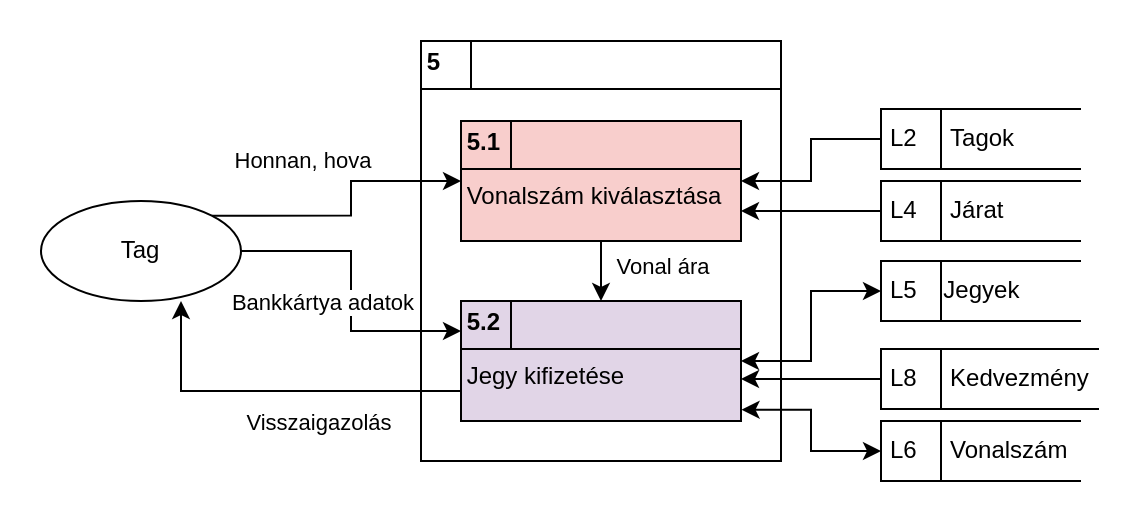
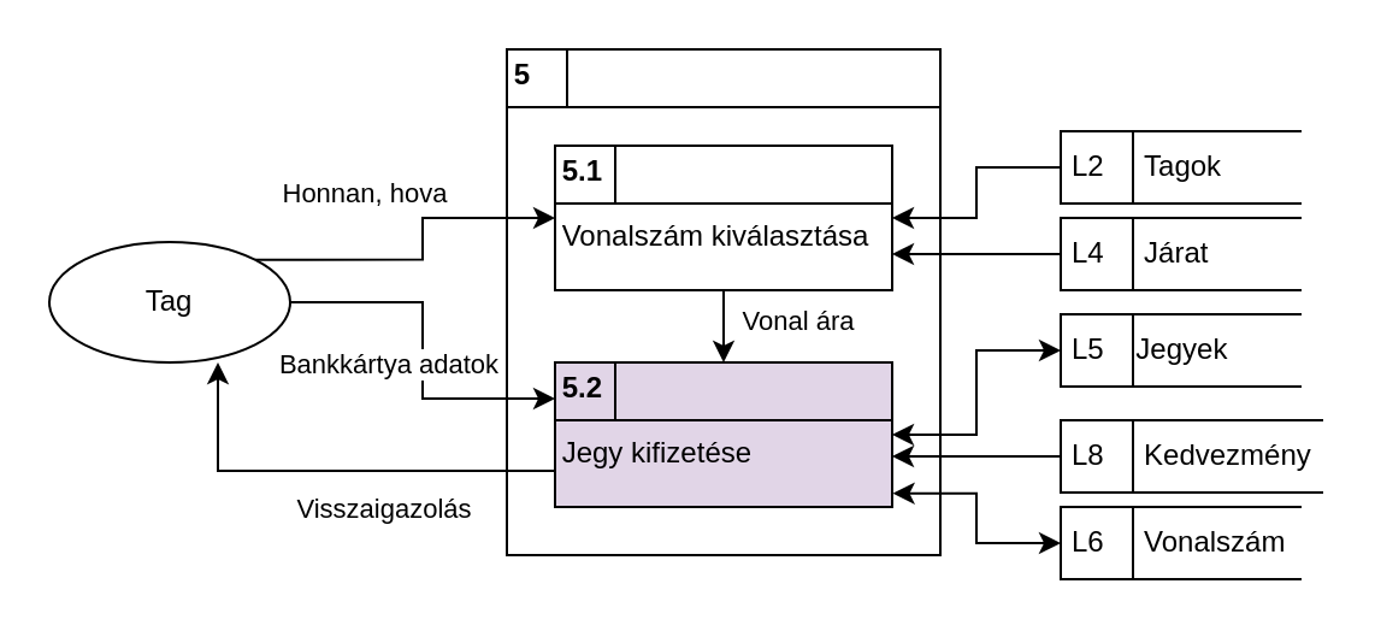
  <mxCell id="0" />
  <mxCell id="1" parent="0" />
  <mxCell id="2" value="&lt;p style=&quot;margin: 4px 0px 0px;&quot;&gt;&lt;b&gt;&amp;nbsp;5&lt;/b&gt;&lt;/p&gt;&lt;hr size=&quot;1&quot; style=&quot;border-style:solid;&quot;&gt;&amp;nbsp;&lt;br&gt;&lt;div style=&quot;height:2px;&quot;&gt;&lt;/div&gt;" style="verticalAlign=top;align=left;overflow=fill;html=1;whiteSpace=wrap;" parent="1" vertex="1"><mxGeometry x="210" y="20" width="180" height="210" as="geometry" /></mxCell>
  <mxCell id="3" value="" style="line;strokeWidth=1;direction=south;html=1;perimeter=backbonePerimeter;points=[];outlineConnect=0;" parent="1" vertex="1"><mxGeometry x="230" y="20" width="10" height="24" as="geometry" /></mxCell>
  <mxCell id="4" style="edgeStyle=orthogonalEdgeStyle;rounded=0;orthogonalLoop=1;jettySize=auto;html=1;exitX=0.5;exitY=1;exitDx=0;exitDy=0;entryX=0.5;entryY=0;entryDx=0;entryDy=0;" parent="1" source="6" target="8" edge="1"><mxGeometry relative="1" as="geometry" /></mxCell>
  <mxCell id="5" value="Vonal ára" style="edgeLabel;html=1;align=center;verticalAlign=middle;resizable=0;points=[];" parent="4" vertex="1" connectable="0"><mxGeometry x="-0.2" relative="1" as="geometry"><mxPoint x="30" as="offset" /></mxGeometry></mxCell>
- <mxCell id="6" value="&lt;p style=&quot;margin: 4px 0px 0px;&quot;&gt;&lt;b&gt;&amp;nbsp;5.1&lt;/b&gt;&lt;/p&gt;&lt;hr size=&quot;1&quot; style=&quot;border-style:solid;&quot;&gt;&lt;div style=&quot;height:2px;&quot;&gt;&amp;nbsp;Vonalszám kiválasztása&lt;/div&gt;" style="verticalAlign=top;align=left;overflow=fill;html=1;whiteSpace=wrap;fillColor=#f8cecc;" parent="1" vertex="1"><mxGeometry x="230" y="60" width="140" height="60" as="geometry" /></mxCell>
+ <mxCell id="6" value="&lt;p style=&quot;margin: 4px 0px 0px;&quot;&gt;&lt;b&gt;&amp;nbsp;5.1&lt;/b&gt;&lt;/p&gt;&lt;hr size=&quot;1&quot; style=&quot;border-style:solid;&quot;&gt;&lt;div style=&quot;height:2px;&quot;&gt;&amp;nbsp;Vonalszám kiválasztása&lt;/div&gt;" style="verticalAlign=top;align=left;overflow=fill;html=1;whiteSpace=wrap;" parent="1" vertex="1"><mxGeometry x="230" y="60" width="140" height="60" as="geometry" /></mxCell>
  <mxCell id="7" value="" style="line;strokeWidth=1;direction=south;html=1;perimeter=backbonePerimeter;points=[];outlineConnect=0;" parent="1" vertex="1"><mxGeometry x="250" y="60" width="10" height="24" as="geometry" /></mxCell>
  <mxCell id="8" value="&lt;p style=&quot;margin: 4px 0px 0px;&quot;&gt;&lt;b&gt;&amp;nbsp;5.2&lt;/b&gt;&lt;/p&gt;&lt;hr size=&quot;1&quot; style=&quot;border-style:solid;&quot;&gt;&lt;div style=&quot;height:2px;&quot;&gt;&amp;nbsp;Jegy kifizetése&lt;/div&gt;" style="verticalAlign=top;align=left;overflow=fill;html=1;whiteSpace=wrap;fillColor=#e1d5e7;" parent="1" vertex="1"><mxGeometry x="230" y="150" width="140" height="60" as="geometry" /></mxCell>
  <mxCell id="9" value="" style="line;strokeWidth=1;direction=south;html=1;perimeter=backbonePerimeter;points=[];outlineConnect=0;" parent="1" vertex="1"><mxGeometry x="250" y="150" width="10" height="24" as="geometry" /></mxCell>
  <mxCell id="10" style="edgeStyle=orthogonalEdgeStyle;rounded=0;orthogonalLoop=1;jettySize=auto;html=1;exitX=0;exitY=0.5;exitDx=0;exitDy=0;entryX=1;entryY=0.75;entryDx=0;entryDy=0;" parent="1" source="11" target="6" edge="1"><mxGeometry relative="1" as="geometry" /></mxCell>
  <mxCell id="11" value="L4&amp;nbsp; &amp;nbsp; &amp;nbsp;Járat" style="html=1;dashed=0;whiteSpace=wrap;shape=mxgraph.dfd.dataStoreID;align=left;spacingLeft=3;points=[[0,0],[0.5,0],[1,0],[0,0.5],[1,0.5],[0,1],[0.5,1],[1,1]];" parent="1" vertex="1"><mxGeometry x="440" y="90" width="100" height="30" as="geometry" /></mxCell>
  <mxCell id="12" style="edgeStyle=orthogonalEdgeStyle;rounded=0;orthogonalLoop=1;jettySize=auto;html=1;exitX=0;exitY=0.5;exitDx=0;exitDy=0;entryX=1;entryY=0.5;entryDx=0;entryDy=0;startArrow=classic;startFill=1;" parent="1" source="13" target="8" edge="1"><mxGeometry relative="1" as="geometry" /></mxCell>
  <mxCell id="13" value="L5&amp;nbsp; &amp;nbsp; Jegyek" style="html=1;dashed=0;whiteSpace=wrap;shape=mxgraph.dfd.dataStoreID;align=left;spacingLeft=3;points=[[0,0],[0.5,0],[1,0],[0,0.5],[1,0.5],[0,1],[0.5,1],[1,1]];" parent="1" vertex="1"><mxGeometry x="440" y="130" width="100" height="30" as="geometry" /></mxCell>
  <mxCell id="14" style="edgeStyle=orthogonalEdgeStyle;rounded=0;orthogonalLoop=1;jettySize=auto;html=1;exitX=1;exitY=0;exitDx=0;exitDy=0;" parent="1" source="18" target="6" edge="1"><mxGeometry relative="1" as="geometry" /></mxCell>
  <mxCell id="15" value="Honnan, hova" style="edgeLabel;html=1;align=center;verticalAlign=middle;resizable=0;points=[];" parent="14" vertex="1" connectable="0"><mxGeometry x="0.081" y="2" relative="1" as="geometry"><mxPoint x="-23" y="-20" as="offset" /></mxGeometry></mxCell>
  <mxCell id="16" style="edgeStyle=orthogonalEdgeStyle;rounded=0;orthogonalLoop=1;jettySize=auto;html=1;exitX=1;exitY=0.5;exitDx=0;exitDy=0;entryX=0;entryY=0.25;entryDx=0;entryDy=0;" parent="1" source="18" target="8" edge="1"><mxGeometry relative="1" as="geometry" /></mxCell>
  <mxCell id="17" value="Bankkártya adatok" style="edgeLabel;html=1;align=center;verticalAlign=middle;resizable=0;points=[];" parent="16" vertex="1" connectable="0"><mxGeometry x="-0.016" y="1" relative="1" as="geometry"><mxPoint x="-16" y="6" as="offset" /></mxGeometry></mxCell>
  <mxCell id="18" value="Tag" style="shape=ellipse;html=1;dashed=0;whiteSpace=wrap;perimeter=ellipsePerimeter;" parent="1" vertex="1"><mxGeometry x="20" y="100" width="100" height="50" as="geometry" /></mxCell>
  <mxCell id="19" style="edgeStyle=orthogonalEdgeStyle;rounded=0;orthogonalLoop=1;jettySize=auto;html=1;exitX=0;exitY=0.75;exitDx=0;exitDy=0;entryX=0.7;entryY=1;entryDx=0;entryDy=0;entryPerimeter=0;" parent="1" source="8" target="18" edge="1"><mxGeometry relative="1" as="geometry" /></mxCell>
  <mxCell id="20" value="Visszaigazolás" style="edgeLabel;html=1;align=center;verticalAlign=middle;resizable=0;points=[];" parent="19" vertex="1" connectable="0"><mxGeometry x="-0.222" y="1" relative="1" as="geometry"><mxPoint y="14" as="offset" /></mxGeometry></mxCell>
  <mxCell id="21" value="" style="edgeStyle=orthogonalEdgeStyle;rounded=0;orthogonalLoop=1;jettySize=auto;html=1;" edge="1" parent="1" source="22" target="8"><mxGeometry relative="1" as="geometry"><Array as="points"><mxPoint x="390" y="189" /><mxPoint x="390" y="189" /></Array></mxGeometry></mxCell>
  <mxCell id="22" value="L8&amp;nbsp; &amp;nbsp; &amp;nbsp;Kedvezmény" style="html=1;dashed=0;whiteSpace=wrap;shape=mxgraph.dfd.dataStoreID;align=left;spacingLeft=3;points=[[0,0],[0.5,0],[1,0],[0,0.5],[1,0.5],[0,1],[0.5,1],[1,1]];" vertex="1" parent="1"><mxGeometry x="440" y="174" width="109" height="30" as="geometry" /></mxCell>
  <mxCell id="23" value="" style="edgeStyle=orthogonalEdgeStyle;rounded=0;orthogonalLoop=1;jettySize=auto;html=1;entryX=1.002;entryY=0.906;entryDx=0;entryDy=0;entryPerimeter=0;startArrow=classic;startFill=1;" edge="1" parent="1" source="24" target="8"><mxGeometry relative="1" as="geometry" /></mxCell>
  <mxCell id="24" value="L6&amp;nbsp; &amp;nbsp; &amp;nbsp;Vonalszám" style="html=1;dashed=0;whiteSpace=wrap;shape=mxgraph.dfd.dataStoreID;align=left;spacingLeft=3;points=[[0,0],[0.5,0],[1,0],[0,0.5],[1,0.5],[0,1],[0.5,1],[1,1]];" vertex="1" parent="1"><mxGeometry x="440" y="210" width="100" height="30" as="geometry" /></mxCell>
  <mxCell id="25" value="" style="edgeStyle=orthogonalEdgeStyle;rounded=0;orthogonalLoop=1;jettySize=auto;html=1;" edge="1" parent="1" source="26" target="6"><mxGeometry relative="1" as="geometry" /></mxCell>
  <mxCell id="26" value="L2&amp;nbsp; &amp;nbsp; &amp;nbsp;Tagok" style="html=1;dashed=0;whiteSpace=wrap;shape=mxgraph.dfd.dataStoreID;align=left;spacingLeft=3;points=[[0,0],[0.5,0],[1,0],[0,0.5],[1,0.5],[0,1],[0.5,1],[1,1]];" vertex="1" parent="1"><mxGeometry x="440" y="54" width="100" height="30" as="geometry" /></mxCell>
